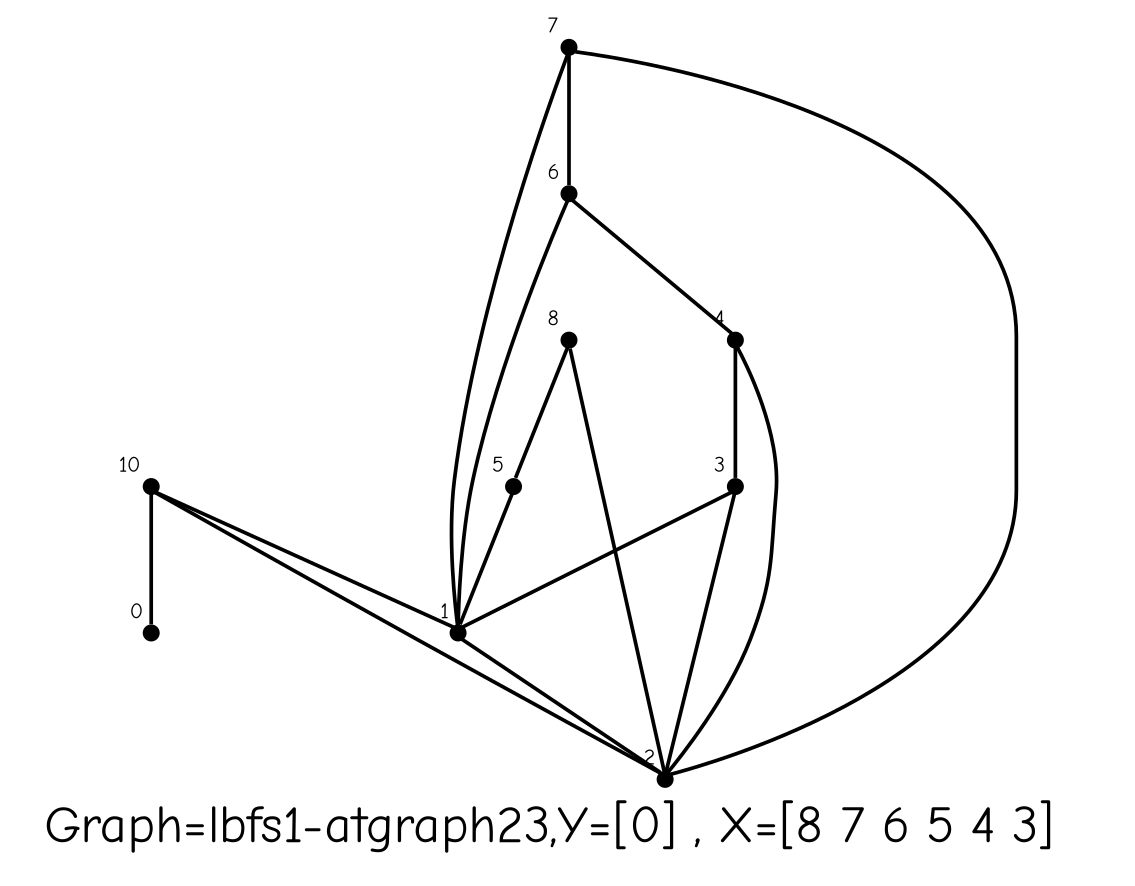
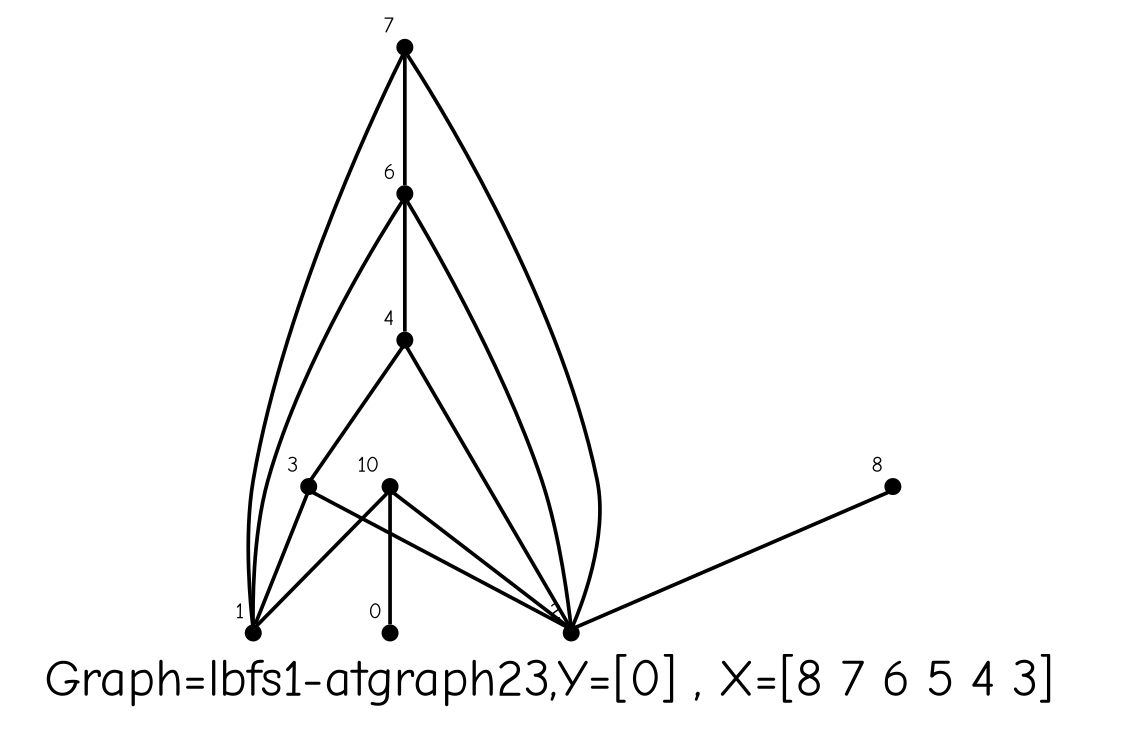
  graph {
    fontname="Comic Neue"
    label="Graph=lbfs1-atgraph23,Y=[0] , X=[8 7 6 5 4 3]  "
    labelloc=bottom
    node [fontname="Comic Neue" fontsize=6 shape=point]
    edge [fontname="Comic Neue"]
    0 [xlabel=0]
    1 [xlabel=1]
    2 [xlabel=2]
    3 [xlabel=3]
    4 [xlabel=4]
-   5 [xlabel=5]
    6 [xlabel=6]
    7 [xlabel=7]
    8 [xlabel=8]
    10 [xlabel=10]
    3 -- 1
    3 -- 2
    4 -- 2
    4 -- 3
-   5 -- 1
    6 -- 1
-   1 -- 2
+   6 -- 2
    6 -- 4
    7 -- 1
    7 -- 2
    7 -- 6
    8 -- 2
-   8 -- 5
    10 -- 0
    10 -- 1
    10 -- 2
  }
